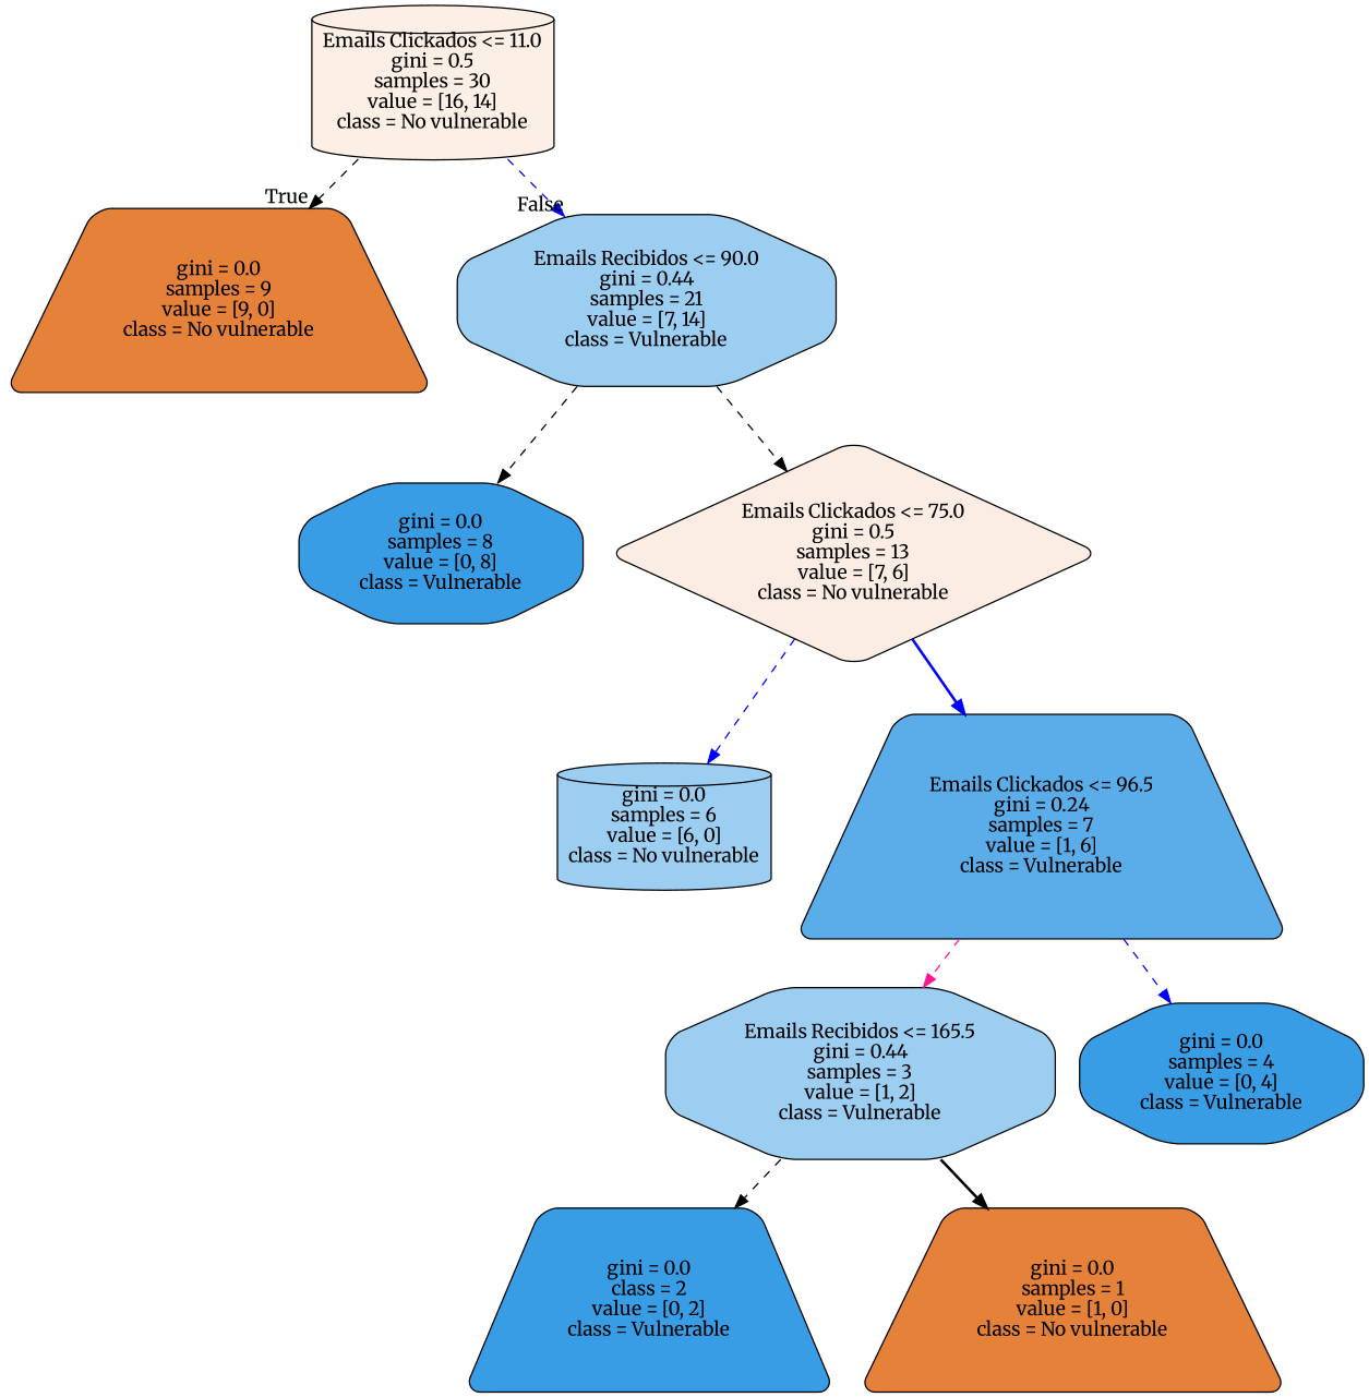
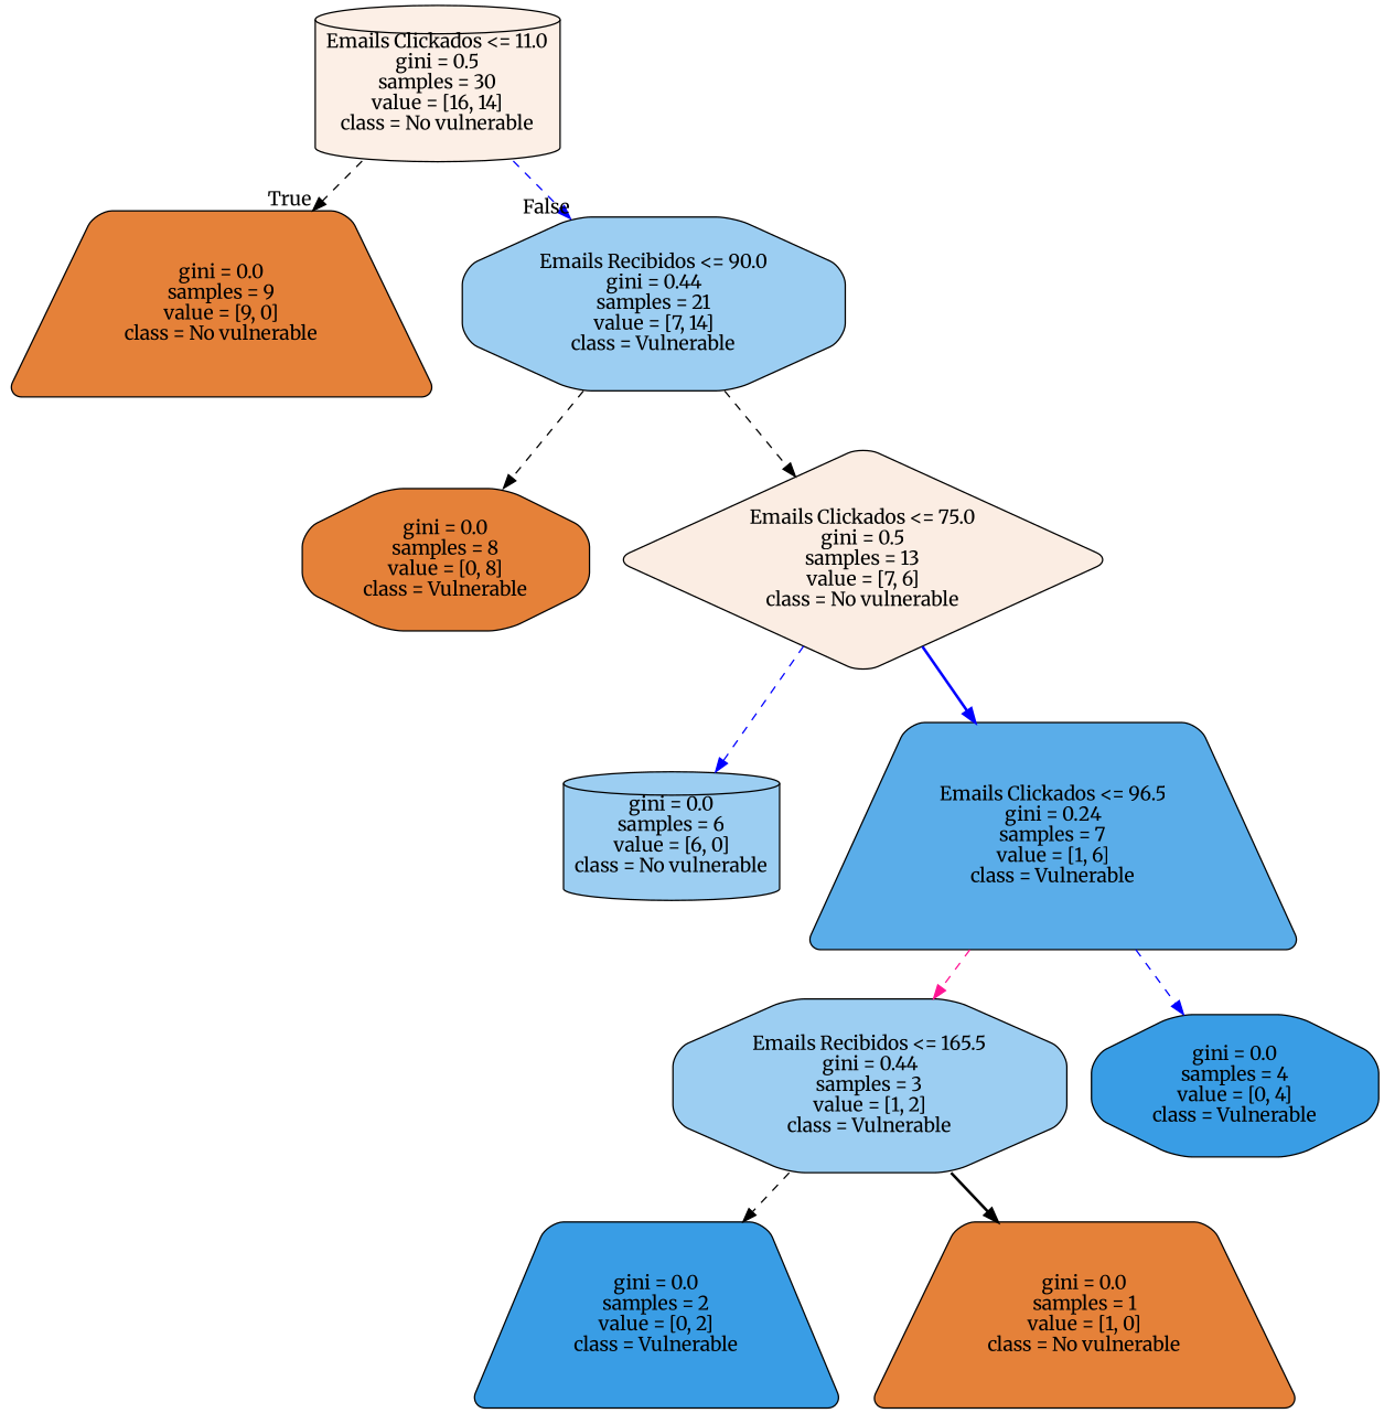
  digraph {
    fontname=Merriweather
    node [color=black fillcolor="#9ccef2" fontname=Merriweather shape=trapezium style="filled, rounded"]
    edge [color=black fontname=Merriweather style=dashed]
    n1 [fillcolor="#fcefe6" label="Emails Clickados <= 11.0\ngini = 0.5\nsamples = 30\nvalue = [16, 14]\nclass = No vulnerable" shape=cylinder]
    n2 [fillcolor="#e58139" label="gini = 0.0\nsamples = 9\nvalue = [9, 0]\nclass = No vulnerable"]
    n3 [label="Emails Recibidos <= 90.0\ngini = 0.44\nsamples = 21\nvalue = [7, 14]\nclass = Vulnerable" shape=octagon]
-   n4 [fillcolor="#399de5" label="gini = 0.0\nsamples = 8\nvalue = [0, 8]\nclass = Vulnerable" shape=octagon]
+   n4 [fillcolor="#e58139" label="gini = 0.0\nsamples = 8\nvalue = [0, 8]\nclass = Vulnerable" shape=octagon]
    n5 [fillcolor="#fbede3" label="Emails Clickados <= 75.0\ngini = 0.5\nsamples = 13\nvalue = [7, 6]\nclass = No vulnerable" shape=diamond]
    n6 [label="gini = 0.0\nsamples = 6\nvalue = [6, 0]\nclass = No vulnerable" shape=cylinder]
    n7 [fillcolor="#5aade9" label="Emails Clickados <= 96.5\ngini = 0.24\nsamples = 7\nvalue = [1, 6]\nclass = Vulnerable"]
    n8 [label="Emails Recibidos <= 165.5\ngini = 0.44\nsamples = 3\nvalue = [1, 2]\nclass = Vulnerable" shape=octagon]
    n9 [fillcolor="#399de5" label="gini = 0.0\nsamples = 4\nvalue = [0, 4]\nclass = Vulnerable" shape=octagon]
-   n10 [fillcolor="#399de5" label="gini = 0.0\nclass = 2\nvalue = [0, 2]\nclass = Vulnerable"]
+   n10 [fillcolor="#399de5" label="gini = 0.0\nsamples = 2\nvalue = [0, 2]\nclass = Vulnerable"]
    n11 [fillcolor="#e58139" label="gini = 0.0\nsamples = 1\nvalue = [1, 0]\nclass = No vulnerable"]
    n1 -> n2 [headlabel=True labelangle=45 labeldistance=2.5]
    n1 -> n3 [color=blue headlabel=False labelangle=-45 labeldistance=2.5]
    n3 -> n4
    n3 -> n5
    n5 -> n6 [color=blue]
    n5 -> n7 [color=blue style=bold]
    n7 -> n8 [color=deeppink]
    n7 -> n9 [color=blue]
    n8 -> n10
    n8 -> n11 [style=bold]
  }
